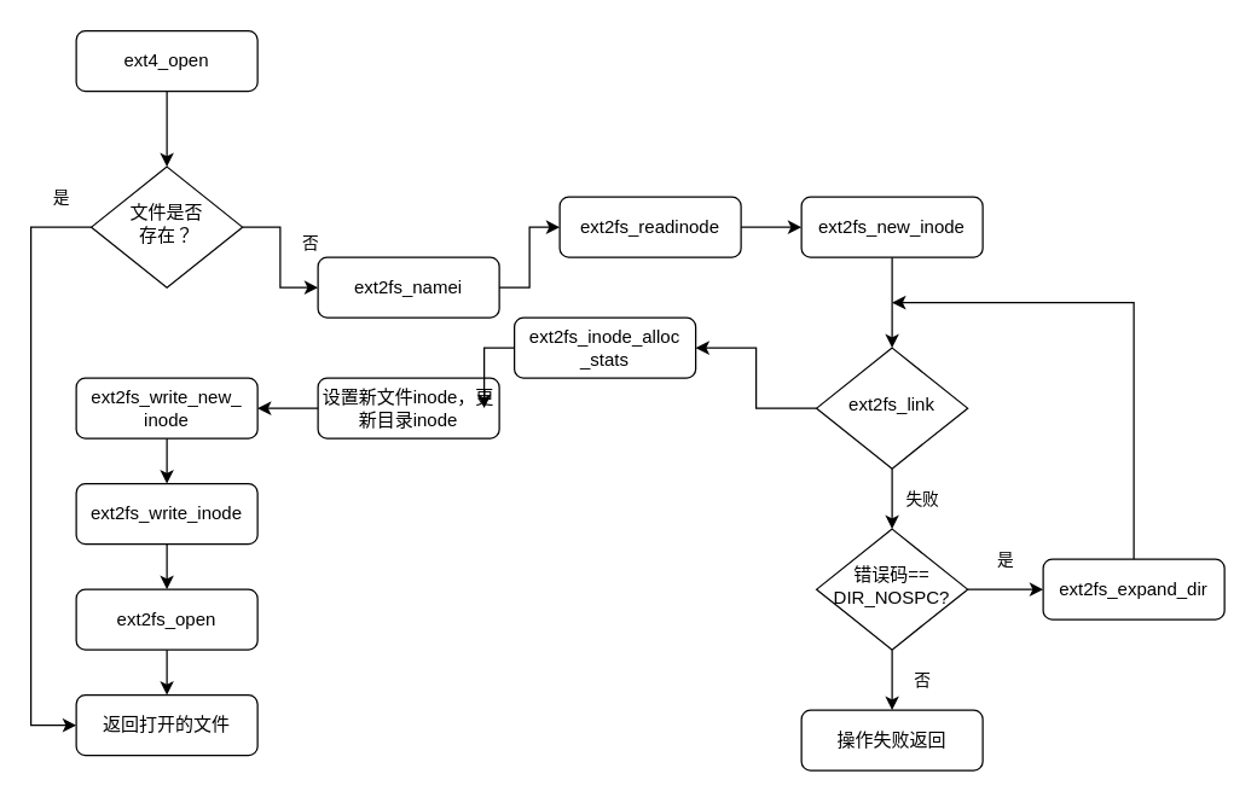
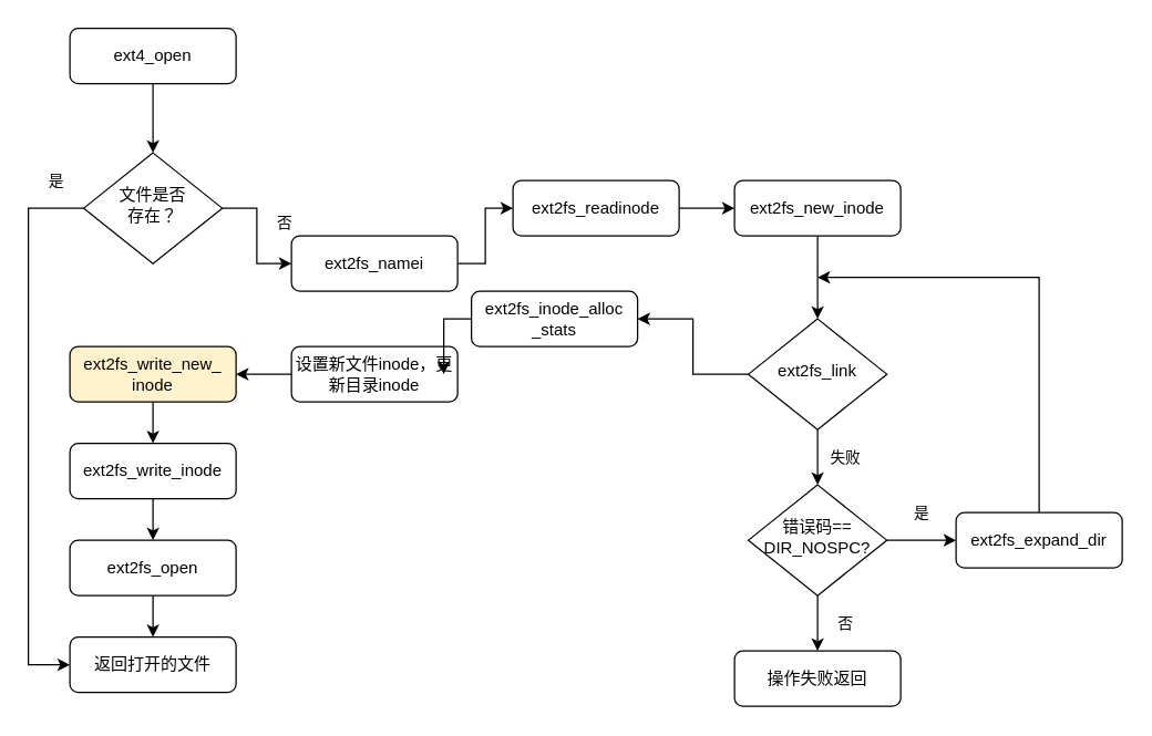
  <mxCell id="0" />
  <mxCell id="1" parent="0" />
  <mxCell id="2" value="" style="group;movable=1;resizable=1;rotatable=1;deletable=1;editable=1;locked=0;connectable=1;" vertex="1" connectable="0" parent="1"><mxGeometry x="20" y="20" width="790" height="490" as="geometry" /></mxCell>
  <mxCell id="3" value="ext4_open" style="rounded=1;whiteSpace=wrap;html=1;fontSize=12;glass=0;strokeWidth=1;shadow=0;movable=1;resizable=1;rotatable=1;deletable=1;editable=1;locked=0;connectable=1;" parent="2" vertex="1"><mxGeometry x="30" width="120" height="40" as="geometry" /></mxCell>
  <mxCell id="4" value="文件是否&lt;br&gt;存在？" style="rhombus;whiteSpace=wrap;html=1;shadow=0;fontFamily=Helvetica;fontSize=12;align=center;strokeWidth=1;spacing=6;spacingTop=-4;movable=1;resizable=1;rotatable=1;deletable=1;editable=1;locked=0;connectable=1;" parent="2" vertex="1"><mxGeometry x="40" y="90" width="100" height="80" as="geometry" /></mxCell>
  <mxCell id="5" value="" style="edgeStyle=orthogonalEdgeStyle;rounded=0;orthogonalLoop=1;jettySize=auto;html=1;movable=1;resizable=1;rotatable=1;deletable=1;editable=1;locked=0;connectable=1;" edge="1" parent="2" source="3" target="4"><mxGeometry relative="1" as="geometry" /></mxCell>
  <mxCell id="6" value="ext2fs_namei" style="rounded=1;whiteSpace=wrap;html=1;fontSize=12;glass=0;strokeWidth=1;shadow=0;movable=1;resizable=1;rotatable=1;deletable=1;editable=1;locked=0;connectable=1;" parent="2" vertex="1"><mxGeometry x="190" y="150" width="120" height="40" as="geometry" /></mxCell>
  <mxCell id="7" value="否" style="edgeStyle=orthogonalEdgeStyle;rounded=0;orthogonalLoop=1;jettySize=auto;html=1;movable=1;resizable=1;rotatable=1;deletable=1;editable=1;locked=0;connectable=1;" edge="1" parent="2" source="4" target="6"><mxGeometry x="-0.2" y="20" relative="1" as="geometry"><mxPoint as="offset" /></mxGeometry></mxCell>
  <mxCell id="8" value="ext2fs_readinode" style="rounded=1;whiteSpace=wrap;html=1;fontSize=12;glass=0;strokeWidth=1;shadow=0;movable=1;resizable=1;rotatable=1;deletable=1;editable=1;locked=0;connectable=1;" vertex="1" parent="2"><mxGeometry x="350" y="110" width="120" height="40" as="geometry" /></mxCell>
  <mxCell id="9" value="" style="edgeStyle=orthogonalEdgeStyle;rounded=0;orthogonalLoop=1;jettySize=auto;html=1;movable=1;resizable=1;rotatable=1;deletable=1;editable=1;locked=0;connectable=1;" edge="1" parent="2" source="6" target="8"><mxGeometry relative="1" as="geometry" /></mxCell>
  <mxCell id="10" value="ext2fs_new_inode" style="rounded=1;whiteSpace=wrap;html=1;fontSize=12;glass=0;strokeWidth=1;shadow=0;movable=1;resizable=1;rotatable=1;deletable=1;editable=1;locked=0;connectable=1;" vertex="1" parent="2"><mxGeometry x="510" y="110" width="120" height="40" as="geometry" /></mxCell>
  <mxCell id="11" value="" style="edgeStyle=orthogonalEdgeStyle;rounded=0;orthogonalLoop=1;jettySize=auto;html=1;movable=1;resizable=1;rotatable=1;deletable=1;editable=1;locked=0;connectable=1;" edge="1" parent="2" source="8" target="10"><mxGeometry relative="1" as="geometry" /></mxCell>
  <mxCell id="12" value="ext2fs_link" style="rhombus;whiteSpace=wrap;html=1;shadow=0;fontFamily=Helvetica;fontSize=12;align=center;strokeWidth=1;spacing=6;spacingTop=-4;movable=1;resizable=1;rotatable=1;deletable=1;editable=1;locked=0;connectable=1;" vertex="1" parent="2"><mxGeometry x="520" y="210" width="100" height="80" as="geometry" /></mxCell>
  <mxCell id="13" value="" style="edgeStyle=orthogonalEdgeStyle;rounded=0;orthogonalLoop=1;jettySize=auto;html=1;movable=1;resizable=1;rotatable=1;deletable=1;editable=1;locked=0;connectable=1;" edge="1" parent="2" source="10" target="12"><mxGeometry relative="1" as="geometry" /></mxCell>
  <mxCell id="14" value="错误码==&lt;br&gt;DIR_NOSPC?" style="rhombus;whiteSpace=wrap;html=1;shadow=0;fontFamily=Helvetica;fontSize=12;align=center;strokeWidth=1;spacing=6;spacingTop=-4;movable=1;resizable=1;rotatable=1;deletable=1;editable=1;locked=0;connectable=1;" vertex="1" parent="2"><mxGeometry x="520" y="330" width="100" height="80" as="geometry" /></mxCell>
  <mxCell id="15" value="失败" style="edgeStyle=orthogonalEdgeStyle;rounded=0;orthogonalLoop=1;jettySize=auto;html=1;movable=1;resizable=1;rotatable=1;deletable=1;editable=1;locked=0;connectable=1;" edge="1" parent="2" source="12" target="14"><mxGeometry y="20" relative="1" as="geometry"><mxPoint as="offset" /></mxGeometry></mxCell>
  <mxCell id="16" value="操作失败返回" style="rounded=1;whiteSpace=wrap;html=1;fontSize=12;glass=0;strokeWidth=1;shadow=0;movable=1;resizable=1;rotatable=1;deletable=1;editable=1;locked=0;connectable=1;" vertex="1" parent="2"><mxGeometry x="510" y="450" width="120" height="40" as="geometry" /></mxCell>
  <mxCell id="17" value="否" style="edgeStyle=orthogonalEdgeStyle;rounded=0;orthogonalLoop=1;jettySize=auto;html=1;movable=1;resizable=1;rotatable=1;deletable=1;editable=1;locked=0;connectable=1;" edge="1" parent="2" source="14" target="16"><mxGeometry y="20" relative="1" as="geometry"><mxPoint as="offset" /></mxGeometry></mxCell>
  <mxCell id="18" style="edgeStyle=orthogonalEdgeStyle;rounded=0;orthogonalLoop=1;jettySize=auto;html=1;exitX=0.5;exitY=0;exitDx=0;exitDy=0;movable=1;resizable=1;rotatable=1;deletable=1;editable=1;locked=0;connectable=1;" edge="1" parent="2" source="19"><mxGeometry relative="1" as="geometry"><mxPoint x="570" y="180" as="targetPoint" /><Array as="points"><mxPoint x="730" y="180" /></Array></mxGeometry></mxCell>
  <mxCell id="19" value="ext2fs_expand_dir" style="rounded=1;whiteSpace=wrap;html=1;fontSize=12;glass=0;strokeWidth=1;shadow=0;movable=1;resizable=1;rotatable=1;deletable=1;editable=1;locked=0;connectable=1;" vertex="1" parent="2"><mxGeometry x="670" y="350" width="120" height="40" as="geometry" /></mxCell>
  <mxCell id="20" value="是" style="edgeStyle=orthogonalEdgeStyle;rounded=0;orthogonalLoop=1;jettySize=auto;html=1;movable=1;resizable=1;rotatable=1;deletable=1;editable=1;locked=0;connectable=1;" edge="1" parent="2" source="14" target="19"><mxGeometry y="20" relative="1" as="geometry"><Array as="points"><mxPoint x="630" y="370" /><mxPoint x="630" y="370" /></Array><mxPoint as="offset" /></mxGeometry></mxCell>
  <mxCell id="21" value="ext2fs_inode_alloc&lt;br&gt;_stats" style="rounded=1;whiteSpace=wrap;html=1;fontSize=12;glass=0;strokeWidth=1;shadow=0;movable=1;resizable=1;rotatable=1;deletable=1;editable=1;locked=0;connectable=1;" vertex="1" parent="2"><mxGeometry x="320" y="190" width="120" height="40" as="geometry" /></mxCell>
  <mxCell id="22" value="" style="edgeStyle=orthogonalEdgeStyle;rounded=0;orthogonalLoop=1;jettySize=auto;html=1;movable=1;resizable=1;rotatable=1;deletable=1;editable=1;locked=0;connectable=1;" edge="1" parent="2" source="12" target="21"><mxGeometry relative="1" as="geometry" /></mxCell>
  <mxCell id="23" value="设置新文件inode，更新目录inode" style="rounded=1;whiteSpace=wrap;html=1;fontSize=12;glass=0;strokeWidth=1;shadow=0;movable=1;resizable=1;rotatable=1;deletable=1;editable=1;locked=0;connectable=1;" vertex="1" parent="2"><mxGeometry x="190" y="230" width="120" height="40" as="geometry" /></mxCell>
  <mxCell id="24" value="" style="edgeStyle=orthogonalEdgeStyle;rounded=0;orthogonalLoop=1;jettySize=auto;html=1;movable=1;resizable=1;rotatable=1;deletable=1;editable=1;locked=0;connectable=1;" edge="1" parent="2" source="21" target="23"><mxGeometry relative="1" as="geometry" /></mxCell>
- <mxCell id="25" value="ext2fs_write_new_&lt;br&gt;inode" style="rounded=1;whiteSpace=wrap;html=1;fontSize=12;glass=0;strokeWidth=1;shadow=0;movable=1;resizable=1;rotatable=1;deletable=1;editable=1;locked=0;connectable=1;" vertex="1" parent="2"><mxGeometry x="30" y="230" width="120" height="40" as="geometry" /></mxCell>
+ <mxCell id="25" value="ext2fs_write_new_&lt;br&gt;inode" style="rounded=1;whiteSpace=wrap;html=1;fontSize=12;glass=0;strokeWidth=1;shadow=0;movable=1;resizable=1;rotatable=1;deletable=1;editable=1;locked=0;connectable=1;fillColor=#fff2cc;" vertex="1" parent="2"><mxGeometry x="30" y="230" width="120" height="40" as="geometry" /></mxCell>
  <mxCell id="26" value="" style="edgeStyle=orthogonalEdgeStyle;rounded=0;orthogonalLoop=1;jettySize=auto;html=1;movable=1;resizable=1;rotatable=1;deletable=1;editable=1;locked=0;connectable=1;" edge="1" parent="2" source="23" target="25"><mxGeometry relative="1" as="geometry" /></mxCell>
  <mxCell id="27" value="ext2fs_write_inode" style="rounded=1;whiteSpace=wrap;html=1;fontSize=12;glass=0;strokeWidth=1;shadow=0;movable=1;resizable=1;rotatable=1;deletable=1;editable=1;locked=0;connectable=1;" vertex="1" parent="2"><mxGeometry x="30" y="300" width="120" height="40" as="geometry" /></mxCell>
  <mxCell id="28" value="" style="edgeStyle=orthogonalEdgeStyle;rounded=0;orthogonalLoop=1;jettySize=auto;html=1;movable=1;resizable=1;rotatable=1;deletable=1;editable=1;locked=0;connectable=1;" edge="1" parent="2" source="25" target="27"><mxGeometry relative="1" as="geometry" /></mxCell>
  <mxCell id="29" value="ext2fs_open&lt;br&gt;" style="rounded=1;whiteSpace=wrap;html=1;fontSize=12;glass=0;strokeWidth=1;shadow=0;movable=1;resizable=1;rotatable=1;deletable=1;editable=1;locked=0;connectable=1;" vertex="1" parent="2"><mxGeometry x="30" y="370" width="120" height="40" as="geometry" /></mxCell>
  <mxCell id="30" value="" style="edgeStyle=orthogonalEdgeStyle;rounded=0;orthogonalLoop=1;jettySize=auto;html=1;movable=1;resizable=1;rotatable=1;deletable=1;editable=1;locked=0;connectable=1;" edge="1" parent="2" source="27" target="29"><mxGeometry relative="1" as="geometry" /></mxCell>
  <mxCell id="31" value="返回打开的文件" style="rounded=1;whiteSpace=wrap;html=1;fontSize=12;glass=0;strokeWidth=1;shadow=0;movable=1;resizable=1;rotatable=1;deletable=1;editable=1;locked=0;connectable=1;" vertex="1" parent="2"><mxGeometry x="30" y="440" width="120" height="40" as="geometry" /></mxCell>
  <mxCell id="32" value="是" style="edgeStyle=orthogonalEdgeStyle;rounded=0;orthogonalLoop=1;jettySize=auto;html=1;exitX=0;exitY=0.5;exitDx=0;exitDy=0;entryX=0;entryY=0.5;entryDx=0;entryDy=0;movable=1;resizable=1;rotatable=1;deletable=1;editable=1;locked=0;connectable=1;" edge="1" parent="2" source="4" target="31"><mxGeometry x="-0.9" y="-20" relative="1" as="geometry"><mxPoint x="10" y="450" as="targetPoint" /><Array as="points"><mxPoint y="130" /><mxPoint y="460" /></Array><mxPoint as="offset" /></mxGeometry></mxCell>
  <mxCell id="33" value="" style="edgeStyle=orthogonalEdgeStyle;rounded=0;orthogonalLoop=1;jettySize=auto;html=1;movable=1;resizable=1;rotatable=1;deletable=1;editable=1;locked=0;connectable=1;" edge="1" parent="2" source="29" target="31"><mxGeometry relative="1" as="geometry" /></mxCell>
